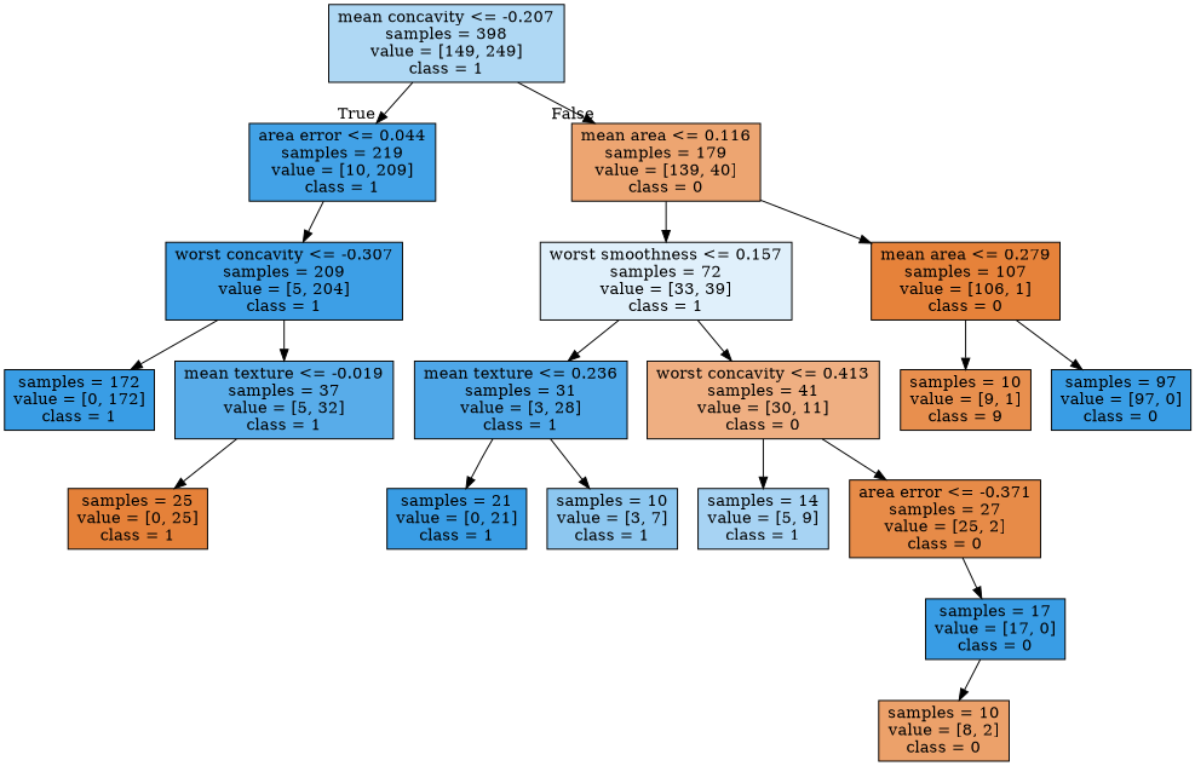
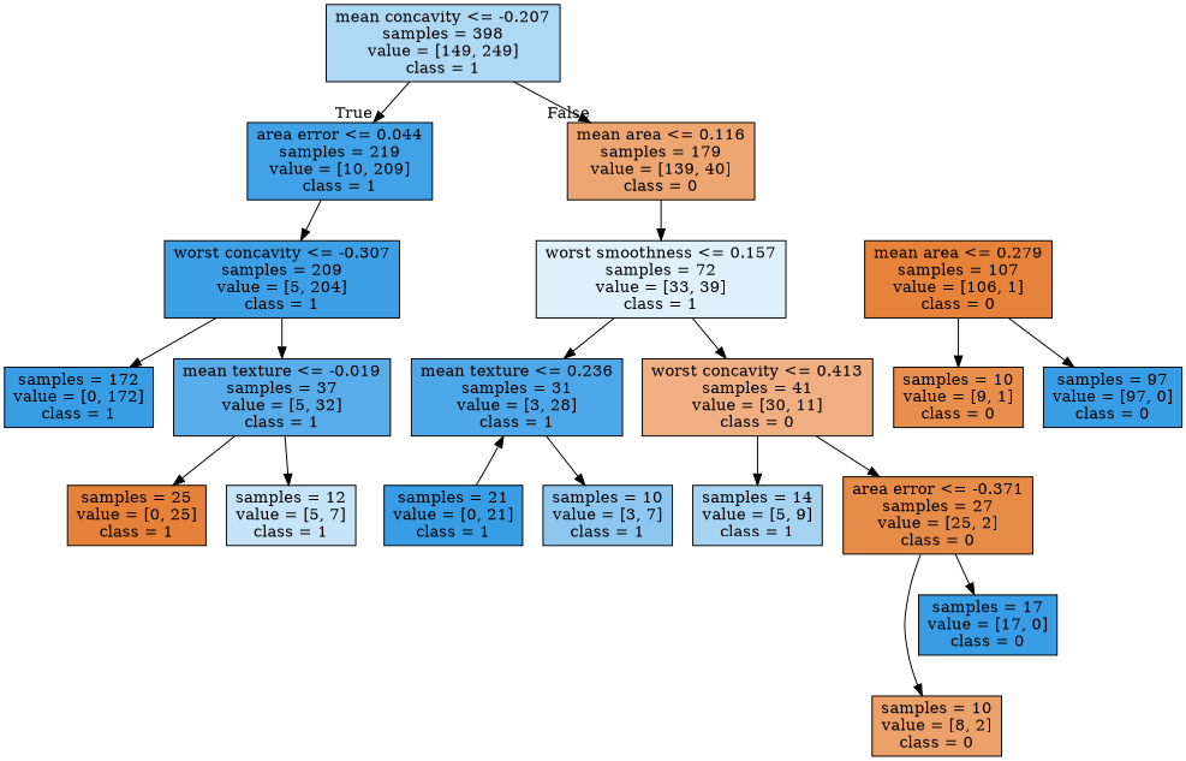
  digraph {
    node [color=black fillcolor="#399de5ff" shape=box style=filled]
    n1 [fillcolor="#399de566" label="mean concavity <= -0.207\nsamples = 398\nvalue = [149, 249]\nclass = 1"]
    n2 [fillcolor="#399de5f3" label="area error <= 0.044\nsamples = 219\nvalue = [10, 209]\nclass = 1"]
    n3 [fillcolor="#e58139b6" label="mean area <= 0.116\nsamples = 179\nvalue = [139, 40]\nclass = 0"]
    n4 [fillcolor="#399de5f9" label="worst concavity <= -0.307\nsamples = 209\nvalue = [5, 204]\nclass = 1"]
    n5 [fillcolor="#399de527" label="worst smoothness <= 0.157\nsamples = 72\nvalue = [33, 39]\nclass = 1"]
    n6 [fillcolor="#e58139fd" label="mean area <= 0.279\nsamples = 107\nvalue = [106, 1]\nclass = 0"]
    n7 [label="samples = 172\nvalue = [0, 172]\nclass = 1"]
    n8 [fillcolor="#399de5d7" label="mean texture <= -0.019\nsamples = 37\nvalue = [5, 32]\nclass = 1"]
    n9 [fillcolor="#e58139ff" label="samples = 25\nvalue = [0, 25]\nclass = 1"]
+   n10 [fillcolor="#399de549" label="samples = 12\nvalue = [5, 7]\nclass = 1"]
    n11 [fillcolor="#399de5e4" label="mean texture <= 0.236\nsamples = 31\nvalue = [3, 28]\nclass = 1"]
    n12 [fillcolor="#e58139a1" label="worst concavity <= 0.413\nsamples = 41\nvalue = [30, 11]\nclass = 0"]
-   n13 [fillcolor="#e58139e3" label="samples = 10\nvalue = [9, 1]\nclass = 9"]
+   n13 [fillcolor="#e58139e3" label="samples = 10\nvalue = [9, 1]\nclass = 0"]
    n14 [label="samples = 97\nvalue = [97, 0]\nclass = 0"]
    n15 [label="samples = 21\nvalue = [0, 21]\nclass = 1"]
    n16 [fillcolor="#399de592" label="samples = 10\nvalue = [3, 7]\nclass = 1"]
    n17 [fillcolor="#399de571" label="samples = 14\nvalue = [5, 9]\nclass = 1"]
    n18 [fillcolor="#e58139eb" label="area error <= -0.371\nsamples = 27\nvalue = [25, 2]\nclass = 0"]
    n19 [fillcolor="#e58139bf" label="samples = 10\nvalue = [8, 2]\nclass = 0"]
    n20 [label="samples = 17\nvalue = [17, 0]\nclass = 0"]
    n1 -> n2 [headlabel=True labelangle=45 labeldistance=2.5]
    n1 -> n3 [headlabel=False labelangle=-45 labeldistance=2.5]
    n2 -> n4
    n3 -> n5
-   n3 -> n6
    n4 -> n7
    n4 -> n8
    n5 -> n11
    n5 -> n12
    n6 -> n13
    n6 -> n14
    n8 -> n9
-   n11 -> n15
+   n8 -> n10
+   n15 -> n11
    n11 -> n16
    n12 -> n17
    n12 -> n18
-   n20 -> n19
+   n18 -> n19
    n18 -> n20
  }
